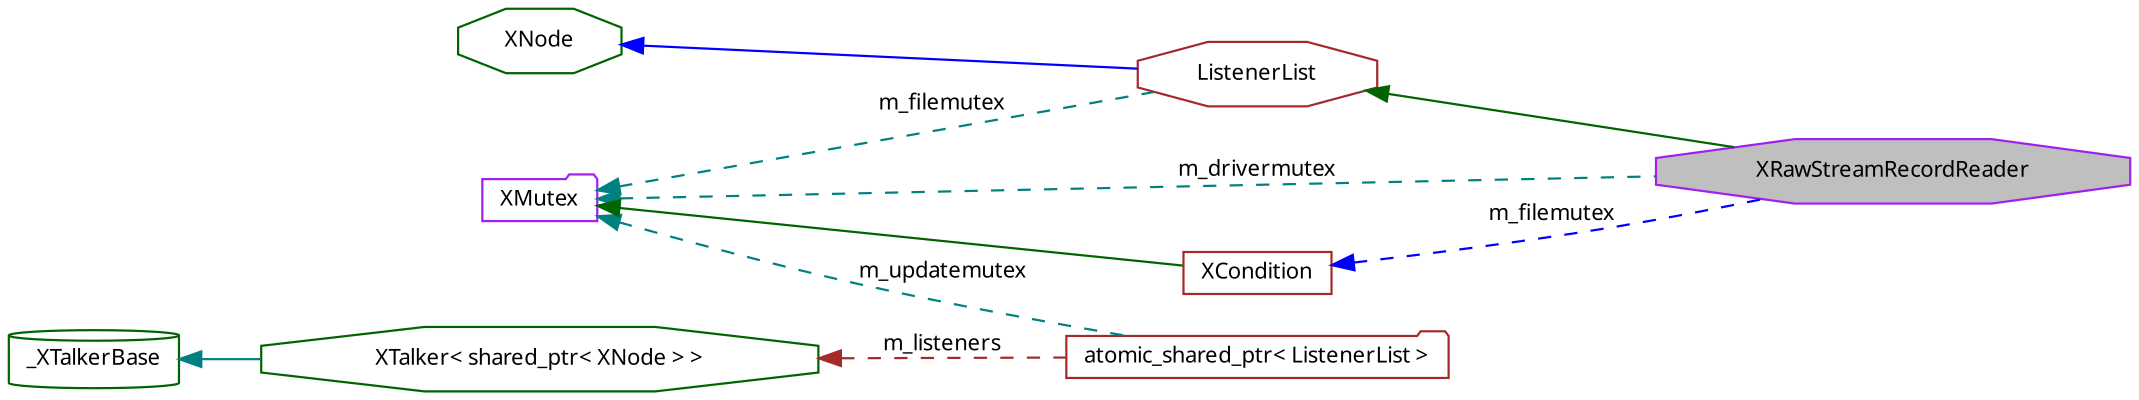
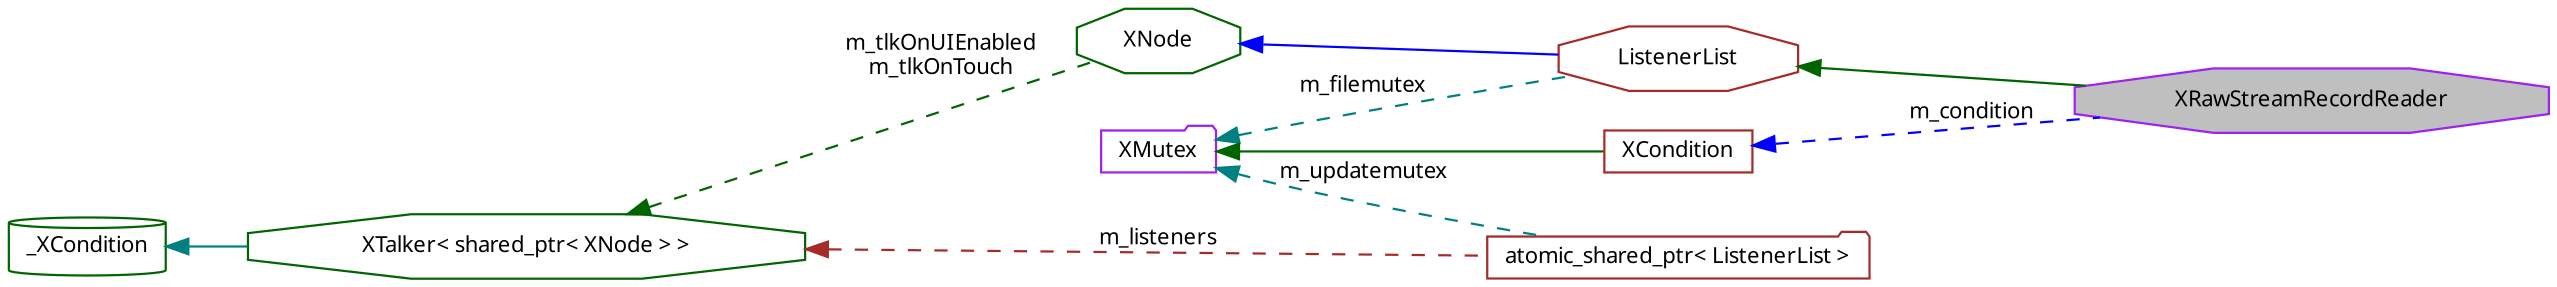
  digraph {
    rankdir=LR
    node [color=brown fillcolor=white fontname="FreeSans.ttf" fontsize=10 shape=octagon style=filled]
    edge [color=teal dir=back fontname="FreeSans.ttf" fontsize=10 labelfontname="FreeSans.ttf" labelfontsize=10 style=dashed]
    n1 [color=purple fillcolor=grey75 fontcolor=black height=0.2 label=XRawStreamRecordReader width=0.4]
    n2 [height=0.2 label=ListenerList width=0.4]
    n3 [color=darkgreen height=0.2 label=XNode width=0.4]
    n4 [color=darkgreen height=0.2 label="XTalker\< shared_ptr\< XNode \> \>" width=0.4]
    n5 [height=0.2 label="atomic_shared_ptr\< ListenerList \>" shape=folder width=0.4]
-   n6 [color=darkgreen height=0.2 label=_XTalkerBase shape=cylinder width=0.4]
+   n6 [color=darkgreen height=0.2 label=_XCondition shape=cylinder width=0.4]
    n7 [color=purple height=0.2 label=XMutex shape=folder width=0.4]
    n8 [height=0.2 label=XCondition shape=box width=0.4]
    n2 -> n1 [color=darkgreen style=solid]
    n3 -> n2 [color=blue style=solid]
+   n4 -> n3 [color=darkgreen label="m_tlkOnUIEnabled\nm_tlkOnTouch"]
    n4 -> n5 [color=brown label=m_listeners]
    n6 -> n4 [style=solid]
-   n7 -> n1 [label=m_drivermutex]
    n7 -> n2 [label=m_filemutex]
    n7 -> n5 [label=m_updatemutex]
    n7 -> n8 [color=darkgreen style=solid]
-   n8 -> n1 [color=blue label=m_filemutex]
+   n8 -> n1 [color=blue label=m_condition]
  }
